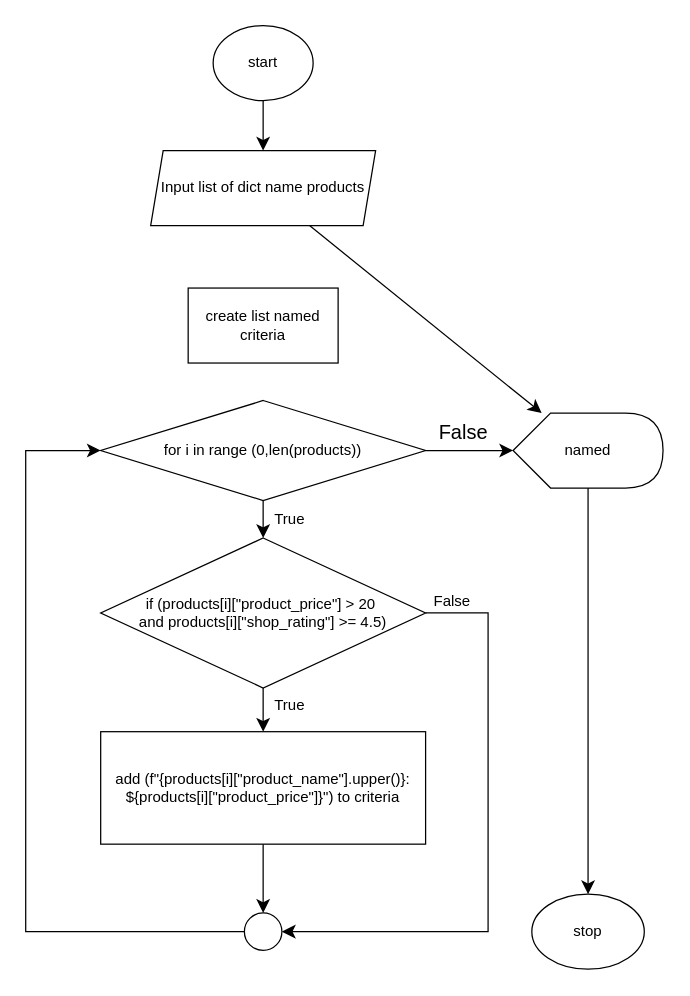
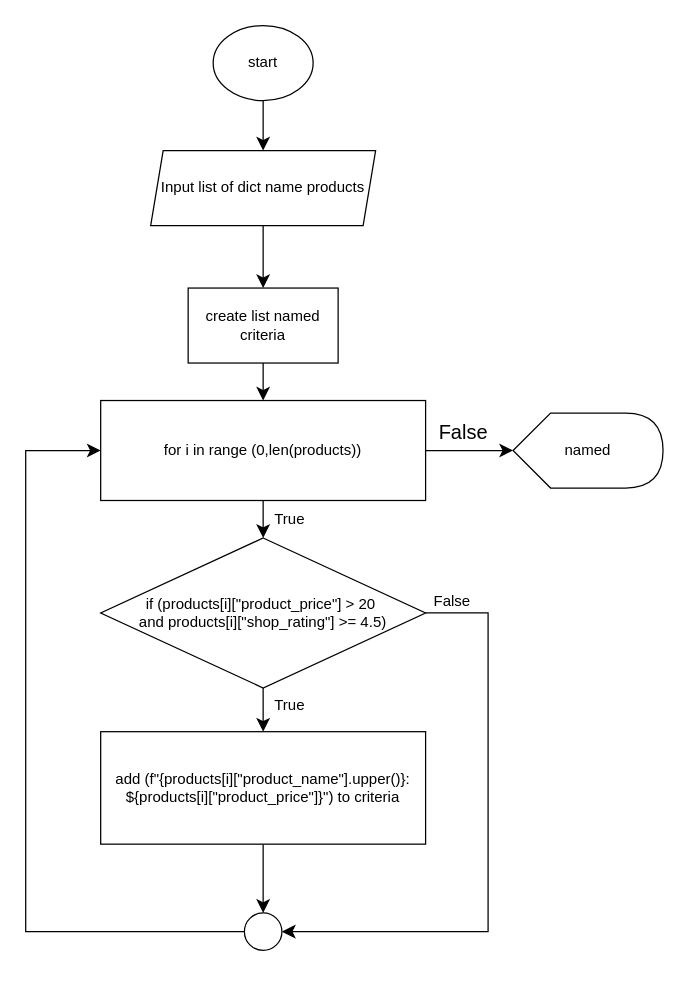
  <mxCell id="0" />
  <mxCell id="1" parent="0" />
  <mxCell id="2" value="" style="edgeStyle=none;curved=1;rounded=0;orthogonalLoop=1;jettySize=auto;html=1;fontSize=12;startSize=8;endSize=8;exitX=0.5;exitY=1;exitDx=0;exitDy=0;entryX=0.5;entryY=0;entryDx=0;entryDy=0;" edge="1" parent="1" source="7" target="12"><mxGeometry relative="1" as="geometry"><mxPoint x="210" y="120" as="targetPoint" /></mxGeometry></mxCell>
  <mxCell id="3" value="" style="edgeStyle=none;curved=1;rounded=0;orthogonalLoop=1;jettySize=auto;html=1;fontSize=12;startSize=8;endSize=8;" edge="1" parent="1" source="6" target="10"><mxGeometry relative="1" as="geometry" /></mxCell>
  <mxCell id="4" value="True" style="edgeLabel;html=1;align=center;verticalAlign=middle;resizable=0;points=[];fontSize=12;" vertex="1" connectable="0" parent="3"><mxGeometry x="-0.398" y="-1" relative="1" as="geometry"><mxPoint x="21" y="5" as="offset" /></mxGeometry></mxCell>
- <mxCell id="6" value="for i in range (0,len(products))" style="rhombus;whiteSpace=wrap;html=1;" vertex="1" parent="1"><mxGeometry x="80" y="320" width="260" height="80" as="geometry" /></mxCell>
+ <mxCell id="5" value="" style="edgeStyle=none;curved=1;rounded=0;orthogonalLoop=1;jettySize=auto;html=1;fontSize=12;startSize=8;endSize=8;exitX=0.5;exitY=1;exitDx=0;exitDy=0;entryX=0.5;entryY=0;entryDx=0;entryDy=0;" edge="1" parent="1" source="13" target="6"><mxGeometry relative="1" as="geometry"><mxPoint x="240" y="310" as="targetPoint" /><Array as="points"><mxPoint x="210" y="300" /></Array></mxGeometry></mxCell>
+ <mxCell id="6" value="for i in range (0,len(products))" style="whiteSpace=wrap;html=1;rounded=0;" vertex="1" parent="1"><mxGeometry x="80" y="320" width="260" height="80" as="geometry" /></mxCell>
  <mxCell id="7" value="start" style="ellipse;whiteSpace=wrap;html=1;" vertex="1" parent="1"><mxGeometry x="170" y="20" width="80" height="60" as="geometry" /></mxCell>
  <mxCell id="8" value="" style="edgeStyle=none;curved=1;rounded=0;orthogonalLoop=1;jettySize=auto;html=1;fontSize=12;startSize=8;endSize=8;" edge="1" parent="1" source="10" target="17"><mxGeometry relative="1" as="geometry" /></mxCell>
  <mxCell id="9" value="True" style="edgeLabel;html=1;align=center;verticalAlign=middle;resizable=0;points=[];fontSize=12;" vertex="1" connectable="0" parent="8"><mxGeometry x="-0.232" y="-1" relative="1" as="geometry"><mxPoint x="21" as="offset" /></mxGeometry></mxCell>
  <mxCell id="10" value="if (products[i][&quot;product_price&quot;] &amp;gt; 20&amp;nbsp;&lt;div&gt;and products[i][&quot;shop_rating&quot;] &amp;gt;= 4.5)&lt;/div&gt;" style="rhombus;whiteSpace=wrap;html=1;" vertex="1" parent="1"><mxGeometry x="80" y="430" width="260" height="120" as="geometry" /></mxCell>
- <mxCell id="11" value="" style="edgeStyle=none;curved=1;rounded=0;orthogonalLoop=1;jettySize=auto;html=1;fontSize=12;startSize=8;endSize=8;" edge="1" parent="1" source="12" target="23"><mxGeometry relative="1" as="geometry" /></mxCell>
+ <mxCell id="11" value="" style="edgeStyle=none;curved=1;rounded=0;orthogonalLoop=1;jettySize=auto;html=1;fontSize=12;startSize=8;endSize=8;" edge="1" parent="1" source="12" target="13"><mxGeometry relative="1" as="geometry" /></mxCell>
  <mxCell id="12" value="Input list of dict name products" style="shape=parallelogram;perimeter=parallelogramPerimeter;whiteSpace=wrap;html=1;fixedSize=1;size=10;" vertex="1" parent="1"><mxGeometry x="120" y="120" width="180" height="60" as="geometry" /></mxCell>
  <mxCell id="13" value="create list named criteria" style="whiteSpace=wrap;html=1;" vertex="1" parent="1"><mxGeometry x="150" y="230" width="120" height="60" as="geometry" /></mxCell>
  <mxCell id="14" value="" style="edgeStyle=none;curved=1;rounded=0;orthogonalLoop=1;jettySize=auto;html=1;fontSize=12;startSize=8;endSize=8;" edge="1" parent="1" source="17" target="19"><mxGeometry relative="1" as="geometry" /></mxCell>
  <mxCell id="15" value="" style="edgeStyle=none;curved=0;rounded=0;orthogonalLoop=1;jettySize=auto;html=1;fontSize=12;startSize=8;endSize=8;entryX=1;entryY=0.5;entryDx=0;entryDy=0;exitX=1;exitY=0.5;exitDx=0;exitDy=0;" edge="1" parent="1" source="10" target="19"><mxGeometry relative="1" as="geometry"><mxPoint x="330" y="750" as="targetPoint" /><Array as="points"><mxPoint x="390" y="490" /><mxPoint x="390" y="630" /><mxPoint x="390" y="745" /></Array></mxGeometry></mxCell>
  <mxCell id="16" value="False" style="edgeLabel;html=1;align=center;verticalAlign=middle;resizable=0;points=[];fontSize=12;" vertex="1" connectable="0" parent="15"><mxGeometry x="-0.859" y="-1" relative="1" as="geometry"><mxPoint x="-13" y="-11" as="offset" /></mxGeometry></mxCell>
  <mxCell id="17" value="add&amp;nbsp;(f&quot;{products[i][&quot;product_name&quot;].upper()}: ${products[i][&quot;product_price&quot;]}&quot;) to criteria" style="rounded=0;whiteSpace=wrap;html=1;" vertex="1" parent="1"><mxGeometry x="80" y="585" width="260" height="90" as="geometry" /></mxCell>
  <mxCell id="18" value="" style="edgeStyle=none;curved=0;rounded=0;orthogonalLoop=1;jettySize=auto;html=1;fontSize=12;startSize=8;endSize=8;entryX=0;entryY=0.5;entryDx=0;entryDy=0;" edge="1" parent="1" source="19" target="6"><mxGeometry relative="1" as="geometry"><Array as="points"><mxPoint x="20" y="745" /><mxPoint x="20" y="360" /></Array></mxGeometry></mxCell>
  <mxCell id="19" value="" style="ellipse;whiteSpace=wrap;html=1;aspect=fixed;" vertex="1" parent="1"><mxGeometry x="195" y="730" width="30" height="30" as="geometry" /></mxCell>
  <mxCell id="20" value="False" style="text;html=1;align=center;verticalAlign=middle;resizable=0;points=[];autosize=1;strokeColor=none;fillColor=none;fontSize=16;" vertex="1" parent="1"><mxGeometry x="340" y="330" width="60" height="30" as="geometry" /></mxCell>
  <mxCell id="21" value="" style="edgeStyle=none;curved=1;rounded=0;orthogonalLoop=1;jettySize=auto;html=1;fontSize=12;startSize=8;endSize=8;" edge="1" parent="1" source="6" target="23"><mxGeometry relative="1" as="geometry"><mxPoint x="340" y="360" as="sourcePoint" /><mxPoint x="530" y="360" as="targetPoint" /></mxGeometry></mxCell>
- <mxCell id="22" value="" style="edgeStyle=none;curved=1;rounded=0;orthogonalLoop=1;jettySize=auto;html=1;fontSize=12;startSize=8;endSize=8;entryX=0.5;entryY=0;entryDx=0;entryDy=0;" edge="1" parent="1" source="23" target="24"><mxGeometry relative="1" as="geometry"><mxPoint x="470" y="480" as="targetPoint" /></mxGeometry></mxCell>
  <mxCell id="23" value="named" style="shape=display;whiteSpace=wrap;html=1;" vertex="1" parent="1"><mxGeometry x="410" y="330" width="120" height="60" as="geometry" /></mxCell>
- <mxCell id="24" value="stop" style="ellipse;whiteSpace=wrap;html=1;" vertex="1" parent="1"><mxGeometry x="425" y="715" width="90" height="60" as="geometry" /></mxCell>
